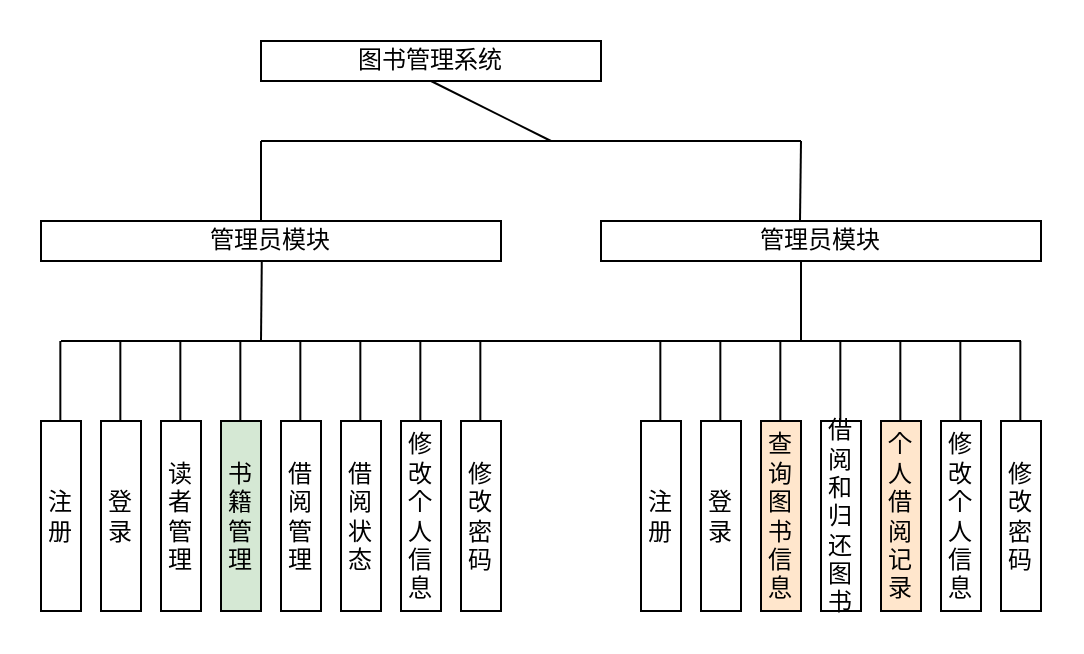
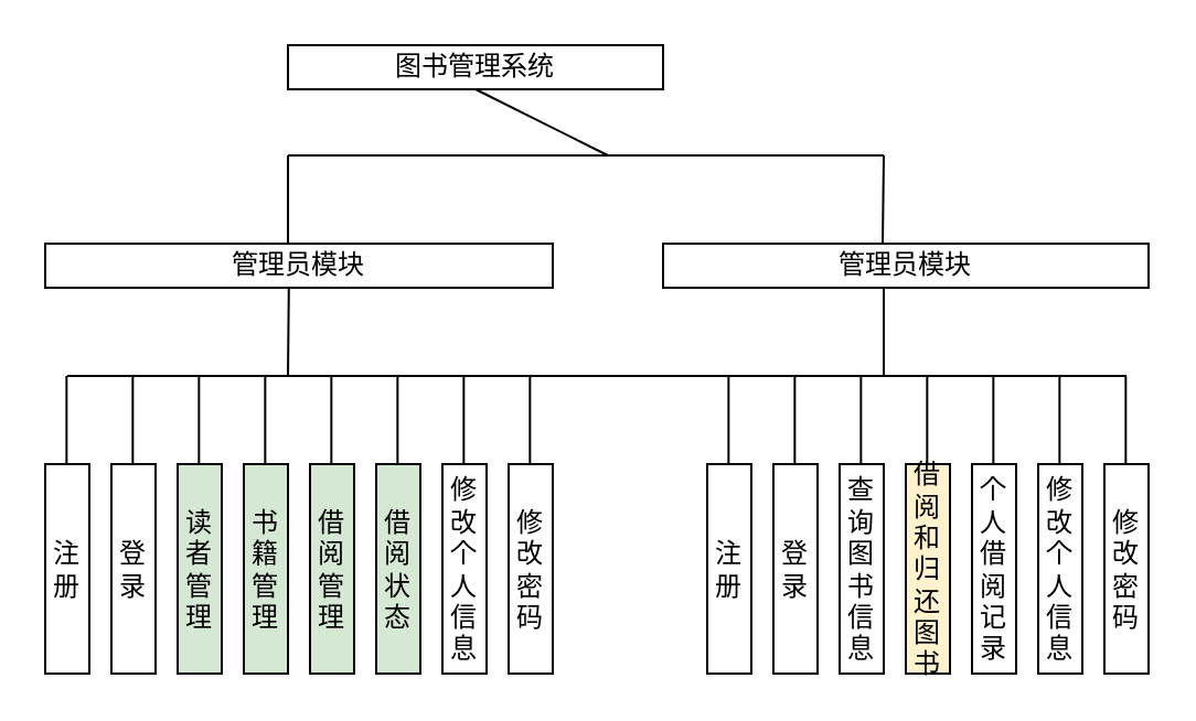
  <mxCell id="0" />
  <mxCell id="1" parent="0" />
  <mxCell id="2" value="图书管理系统" style="rounded=0;whiteSpace=wrap;html=1;" vertex="1" parent="1"><mxGeometry x="130" y="20" width="170" height="20" as="geometry" /></mxCell>
  <mxCell id="3" value="管理员模块" style="rounded=0;whiteSpace=wrap;html=1;" vertex="1" parent="1"><mxGeometry x="20" y="110" width="230" height="20" as="geometry" /></mxCell>
  <mxCell id="4" value="注册" style="rounded=0;whiteSpace=wrap;html=1;" vertex="1" parent="1"><mxGeometry x="20" y="210" width="20" height="95" as="geometry" /></mxCell>
  <mxCell id="5" value="登录" style="rounded=0;whiteSpace=wrap;html=1;" vertex="1" parent="1"><mxGeometry x="50" y="210" width="20" height="95" as="geometry" /></mxCell>
- <mxCell id="6" value="读者管理" style="rounded=0;whiteSpace=wrap;html=1;" vertex="1" parent="1"><mxGeometry x="80" y="210" width="20" height="95" as="geometry" /></mxCell>
+ <mxCell id="6" value="读者管理" style="rounded=0;whiteSpace=wrap;html=1;fillColor=#d5e8d4;" vertex="1" parent="1"><mxGeometry x="80" y="210" width="20" height="95" as="geometry" /></mxCell>
  <mxCell id="7" value="书籍管理" style="rounded=0;whiteSpace=wrap;html=1;fillColor=#d5e8d4;" vertex="1" parent="1"><mxGeometry x="110" y="210" width="20" height="95" as="geometry" /></mxCell>
- <mxCell id="8" value="借阅管理" style="rounded=0;whiteSpace=wrap;html=1;" vertex="1" parent="1"><mxGeometry x="140" y="210" width="20" height="95" as="geometry" /></mxCell>
- <mxCell id="9" value="借阅状态" style="rounded=0;whiteSpace=wrap;html=1;" vertex="1" parent="1"><mxGeometry x="170" y="210" width="20" height="95" as="geometry" /></mxCell>
+ <mxCell id="8" value="借阅管理" style="rounded=0;whiteSpace=wrap;html=1;fillColor=#d5e8d4;" vertex="1" parent="1"><mxGeometry x="140" y="210" width="20" height="95" as="geometry" /></mxCell>
+ <mxCell id="9" value="借阅状态" style="rounded=0;whiteSpace=wrap;html=1;fillColor=#d5e8d4;" vertex="1" parent="1"><mxGeometry x="170" y="210" width="20" height="95" as="geometry" /></mxCell>
  <mxCell id="10" value="修改个人信息" style="rounded=0;whiteSpace=wrap;html=1;" vertex="1" parent="1"><mxGeometry x="200" y="210" width="20" height="95" as="geometry" /></mxCell>
  <mxCell id="11" value="管理员模块" style="rounded=0;whiteSpace=wrap;html=1;" vertex="1" parent="1"><mxGeometry x="300" y="110" width="220" height="20" as="geometry" /></mxCell>
  <mxCell id="12" value="注册" style="rounded=0;whiteSpace=wrap;html=1;" vertex="1" parent="1"><mxGeometry x="320" y="210" width="20" height="95" as="geometry" /></mxCell>
  <mxCell id="13" value="登录" style="rounded=0;whiteSpace=wrap;html=1;" vertex="1" parent="1"><mxGeometry x="350" y="210" width="20" height="95" as="geometry" /></mxCell>
- <mxCell id="14" value="查询图书信息" style="rounded=0;whiteSpace=wrap;html=1;fillColor=#ffe6cc;" vertex="1" parent="1"><mxGeometry x="380" y="210" width="20" height="95" as="geometry" /></mxCell>
- <mxCell id="15" value="借阅和归还图书" style="rounded=0;whiteSpace=wrap;html=1;" vertex="1" parent="1"><mxGeometry x="410" y="210" width="20" height="95" as="geometry" /></mxCell>
- <mxCell id="16" value="个人借阅记录" style="rounded=0;whiteSpace=wrap;html=1;fillColor=#ffe6cc;" vertex="1" parent="1"><mxGeometry x="440" y="210" width="20" height="95" as="geometry" /></mxCell>
+ <mxCell id="14" value="查询图书信息" style="rounded=0;whiteSpace=wrap;html=1;" vertex="1" parent="1"><mxGeometry x="380" y="210" width="20" height="95" as="geometry" /></mxCell>
+ <mxCell id="15" value="借阅和归还图书" style="rounded=0;whiteSpace=wrap;html=1;fillColor=#fff2cc;" vertex="1" parent="1"><mxGeometry x="410" y="210" width="20" height="95" as="geometry" /></mxCell>
+ <mxCell id="16" value="个人借阅记录" style="rounded=0;whiteSpace=wrap;html=1;" vertex="1" parent="1"><mxGeometry x="440" y="210" width="20" height="95" as="geometry" /></mxCell>
  <mxCell id="17" value="修改密码" style="rounded=0;whiteSpace=wrap;html=1;" vertex="1" parent="1"><mxGeometry x="500" y="210" width="20" height="95" as="geometry" /></mxCell>
  <mxCell id="18" value="" style="endArrow=none;html=1;rounded=0;entryX=0.5;entryY=1;entryDx=0;entryDy=0;" edge="1" parent="1" target="2"><mxGeometry width="50" height="50" relative="1" as="geometry"><mxPoint x="275" y="70" as="sourcePoint" /><mxPoint x="200" y="50" as="targetPoint" /></mxGeometry></mxCell>
  <mxCell id="19" value="" style="endArrow=none;html=1;rounded=0;" edge="1" parent="1"><mxGeometry width="50" height="50" relative="1" as="geometry"><mxPoint x="130" y="70" as="sourcePoint" /><mxPoint x="400" y="70" as="targetPoint" /></mxGeometry></mxCell>
  <mxCell id="20" value="" style="endArrow=none;html=1;rounded=0;" edge="1" parent="1"><mxGeometry width="50" height="50" relative="1" as="geometry"><mxPoint x="130" y="110" as="sourcePoint" /><mxPoint x="130" y="70" as="targetPoint" /></mxGeometry></mxCell>
  <mxCell id="21" value="" style="endArrow=none;html=1;rounded=0;exitX=0.397;exitY=0.116;exitDx=0;exitDy=0;exitPerimeter=0;" edge="1" parent="1"><mxGeometry width="50" height="50" relative="1" as="geometry"><mxPoint x="399.5" y="110" as="sourcePoint" /><mxPoint x="400" y="70" as="targetPoint" /></mxGeometry></mxCell>
  <mxCell id="22" value="修改密码" style="rounded=0;whiteSpace=wrap;html=1;" vertex="1" parent="1"><mxGeometry x="230" y="210" width="20" height="95" as="geometry" /></mxCell>
  <mxCell id="23" value="修改个人信息" style="rounded=0;whiteSpace=wrap;html=1;" vertex="1" parent="1"><mxGeometry x="470" y="210" width="20" height="95" as="geometry" /></mxCell>
  <mxCell id="24" value="" style="endArrow=none;html=1;rounded=0;" edge="1" parent="1"><mxGeometry width="50" height="50" relative="1" as="geometry"><mxPoint x="30" y="170" as="sourcePoint" /><mxPoint x="510" y="170" as="targetPoint" /></mxGeometry></mxCell>
  <mxCell id="25" value="" style="endArrow=none;html=1;rounded=0;entryX=0.48;entryY=0.983;entryDx=0;entryDy=0;entryPerimeter=0;" edge="1" parent="1" target="3"><mxGeometry width="50" height="50" relative="1" as="geometry"><mxPoint x="130" y="170" as="sourcePoint" /><mxPoint x="140" y="80" as="targetPoint" /></mxGeometry></mxCell>
  <mxCell id="26" value="" style="endArrow=none;html=1;rounded=0;entryX=0.48;entryY=0.983;entryDx=0;entryDy=0;entryPerimeter=0;" edge="1" parent="1"><mxGeometry width="50" height="50" relative="1" as="geometry"><mxPoint x="400" y="170" as="sourcePoint" /><mxPoint x="400" y="130" as="targetPoint" /></mxGeometry></mxCell>
  <mxCell id="27" value="" style="endArrow=none;html=1;rounded=0;entryX=0.48;entryY=0.983;entryDx=0;entryDy=0;entryPerimeter=0;" edge="1" parent="1"><mxGeometry width="50" height="50" relative="1" as="geometry"><mxPoint x="29.67" y="210" as="sourcePoint" /><mxPoint x="29.67" y="170" as="targetPoint" /></mxGeometry></mxCell>
  <mxCell id="28" value="" style="endArrow=none;html=1;rounded=0;entryX=0.48;entryY=0.983;entryDx=0;entryDy=0;entryPerimeter=0;" edge="1" parent="1"><mxGeometry width="50" height="50" relative="1" as="geometry"><mxPoint x="59.67" y="210" as="sourcePoint" /><mxPoint x="59.67" y="170" as="targetPoint" /></mxGeometry></mxCell>
  <mxCell id="29" value="" style="endArrow=none;html=1;rounded=0;entryX=0.48;entryY=0.983;entryDx=0;entryDy=0;entryPerimeter=0;" edge="1" parent="1"><mxGeometry width="50" height="50" relative="1" as="geometry"><mxPoint x="89.67" y="210" as="sourcePoint" /><mxPoint x="89.67" y="170" as="targetPoint" /></mxGeometry></mxCell>
  <mxCell id="30" value="" style="endArrow=none;html=1;rounded=0;entryX=0.48;entryY=0.983;entryDx=0;entryDy=0;entryPerimeter=0;" edge="1" parent="1"><mxGeometry width="50" height="50" relative="1" as="geometry"><mxPoint x="119.67" y="210" as="sourcePoint" /><mxPoint x="119.67" y="170" as="targetPoint" /></mxGeometry></mxCell>
  <mxCell id="31" value="" style="endArrow=none;html=1;rounded=0;entryX=0.48;entryY=0.983;entryDx=0;entryDy=0;entryPerimeter=0;" edge="1" parent="1"><mxGeometry width="50" height="50" relative="1" as="geometry"><mxPoint x="149.67" y="210" as="sourcePoint" /><mxPoint x="149.67" y="170" as="targetPoint" /></mxGeometry></mxCell>
  <mxCell id="32" value="" style="endArrow=none;html=1;rounded=0;entryX=0.48;entryY=0.983;entryDx=0;entryDy=0;entryPerimeter=0;" edge="1" parent="1"><mxGeometry width="50" height="50" relative="1" as="geometry"><mxPoint x="179.67" y="210" as="sourcePoint" /><mxPoint x="179.67" y="170" as="targetPoint" /></mxGeometry></mxCell>
  <mxCell id="33" value="" style="endArrow=none;html=1;rounded=0;entryX=0.48;entryY=0.983;entryDx=0;entryDy=0;entryPerimeter=0;" edge="1" parent="1"><mxGeometry width="50" height="50" relative="1" as="geometry"><mxPoint x="209.67" y="210" as="sourcePoint" /><mxPoint x="209.67" y="170" as="targetPoint" /></mxGeometry></mxCell>
  <mxCell id="34" value="" style="endArrow=none;html=1;rounded=0;entryX=0.48;entryY=0.983;entryDx=0;entryDy=0;entryPerimeter=0;" edge="1" parent="1"><mxGeometry width="50" height="50" relative="1" as="geometry"><mxPoint x="239.67" y="210" as="sourcePoint" /><mxPoint x="239.67" y="170" as="targetPoint" /></mxGeometry></mxCell>
  <mxCell id="35" value="" style="endArrow=none;html=1;rounded=0;entryX=0.48;entryY=0.983;entryDx=0;entryDy=0;entryPerimeter=0;" edge="1" parent="1"><mxGeometry width="50" height="50" relative="1" as="geometry"><mxPoint x="329.67" y="210" as="sourcePoint" /><mxPoint x="329.67" y="170" as="targetPoint" /></mxGeometry></mxCell>
  <mxCell id="36" value="" style="endArrow=none;html=1;rounded=0;entryX=0.48;entryY=0.983;entryDx=0;entryDy=0;entryPerimeter=0;" edge="1" parent="1"><mxGeometry width="50" height="50" relative="1" as="geometry"><mxPoint x="359.67" y="210" as="sourcePoint" /><mxPoint x="359.67" y="170" as="targetPoint" /></mxGeometry></mxCell>
  <mxCell id="37" value="" style="endArrow=none;html=1;rounded=0;entryX=0.48;entryY=0.983;entryDx=0;entryDy=0;entryPerimeter=0;" edge="1" parent="1"><mxGeometry width="50" height="50" relative="1" as="geometry"><mxPoint x="389.67" y="210" as="sourcePoint" /><mxPoint x="389.67" y="170" as="targetPoint" /></mxGeometry></mxCell>
  <mxCell id="38" value="" style="endArrow=none;html=1;rounded=0;entryX=0.48;entryY=0.983;entryDx=0;entryDy=0;entryPerimeter=0;" edge="1" parent="1"><mxGeometry width="50" height="50" relative="1" as="geometry"><mxPoint x="419.67" y="210" as="sourcePoint" /><mxPoint x="419.67" y="170" as="targetPoint" /></mxGeometry></mxCell>
  <mxCell id="39" value="" style="endArrow=none;html=1;rounded=0;entryX=0.48;entryY=0.983;entryDx=0;entryDy=0;entryPerimeter=0;" edge="1" parent="1"><mxGeometry width="50" height="50" relative="1" as="geometry"><mxPoint x="449.67" y="210" as="sourcePoint" /><mxPoint x="449.67" y="170" as="targetPoint" /></mxGeometry></mxCell>
  <mxCell id="40" value="" style="endArrow=none;html=1;rounded=0;entryX=0.48;entryY=0.983;entryDx=0;entryDy=0;entryPerimeter=0;" edge="1" parent="1"><mxGeometry width="50" height="50" relative="1" as="geometry"><mxPoint x="479.67" y="210" as="sourcePoint" /><mxPoint x="479.67" y="170" as="targetPoint" /></mxGeometry></mxCell>
  <mxCell id="41" value="" style="endArrow=none;html=1;rounded=0;entryX=0.48;entryY=0.983;entryDx=0;entryDy=0;entryPerimeter=0;" edge="1" parent="1"><mxGeometry width="50" height="50" relative="1" as="geometry"><mxPoint x="509.67" y="210" as="sourcePoint" /><mxPoint x="509.67" y="170" as="targetPoint" /></mxGeometry></mxCell>
